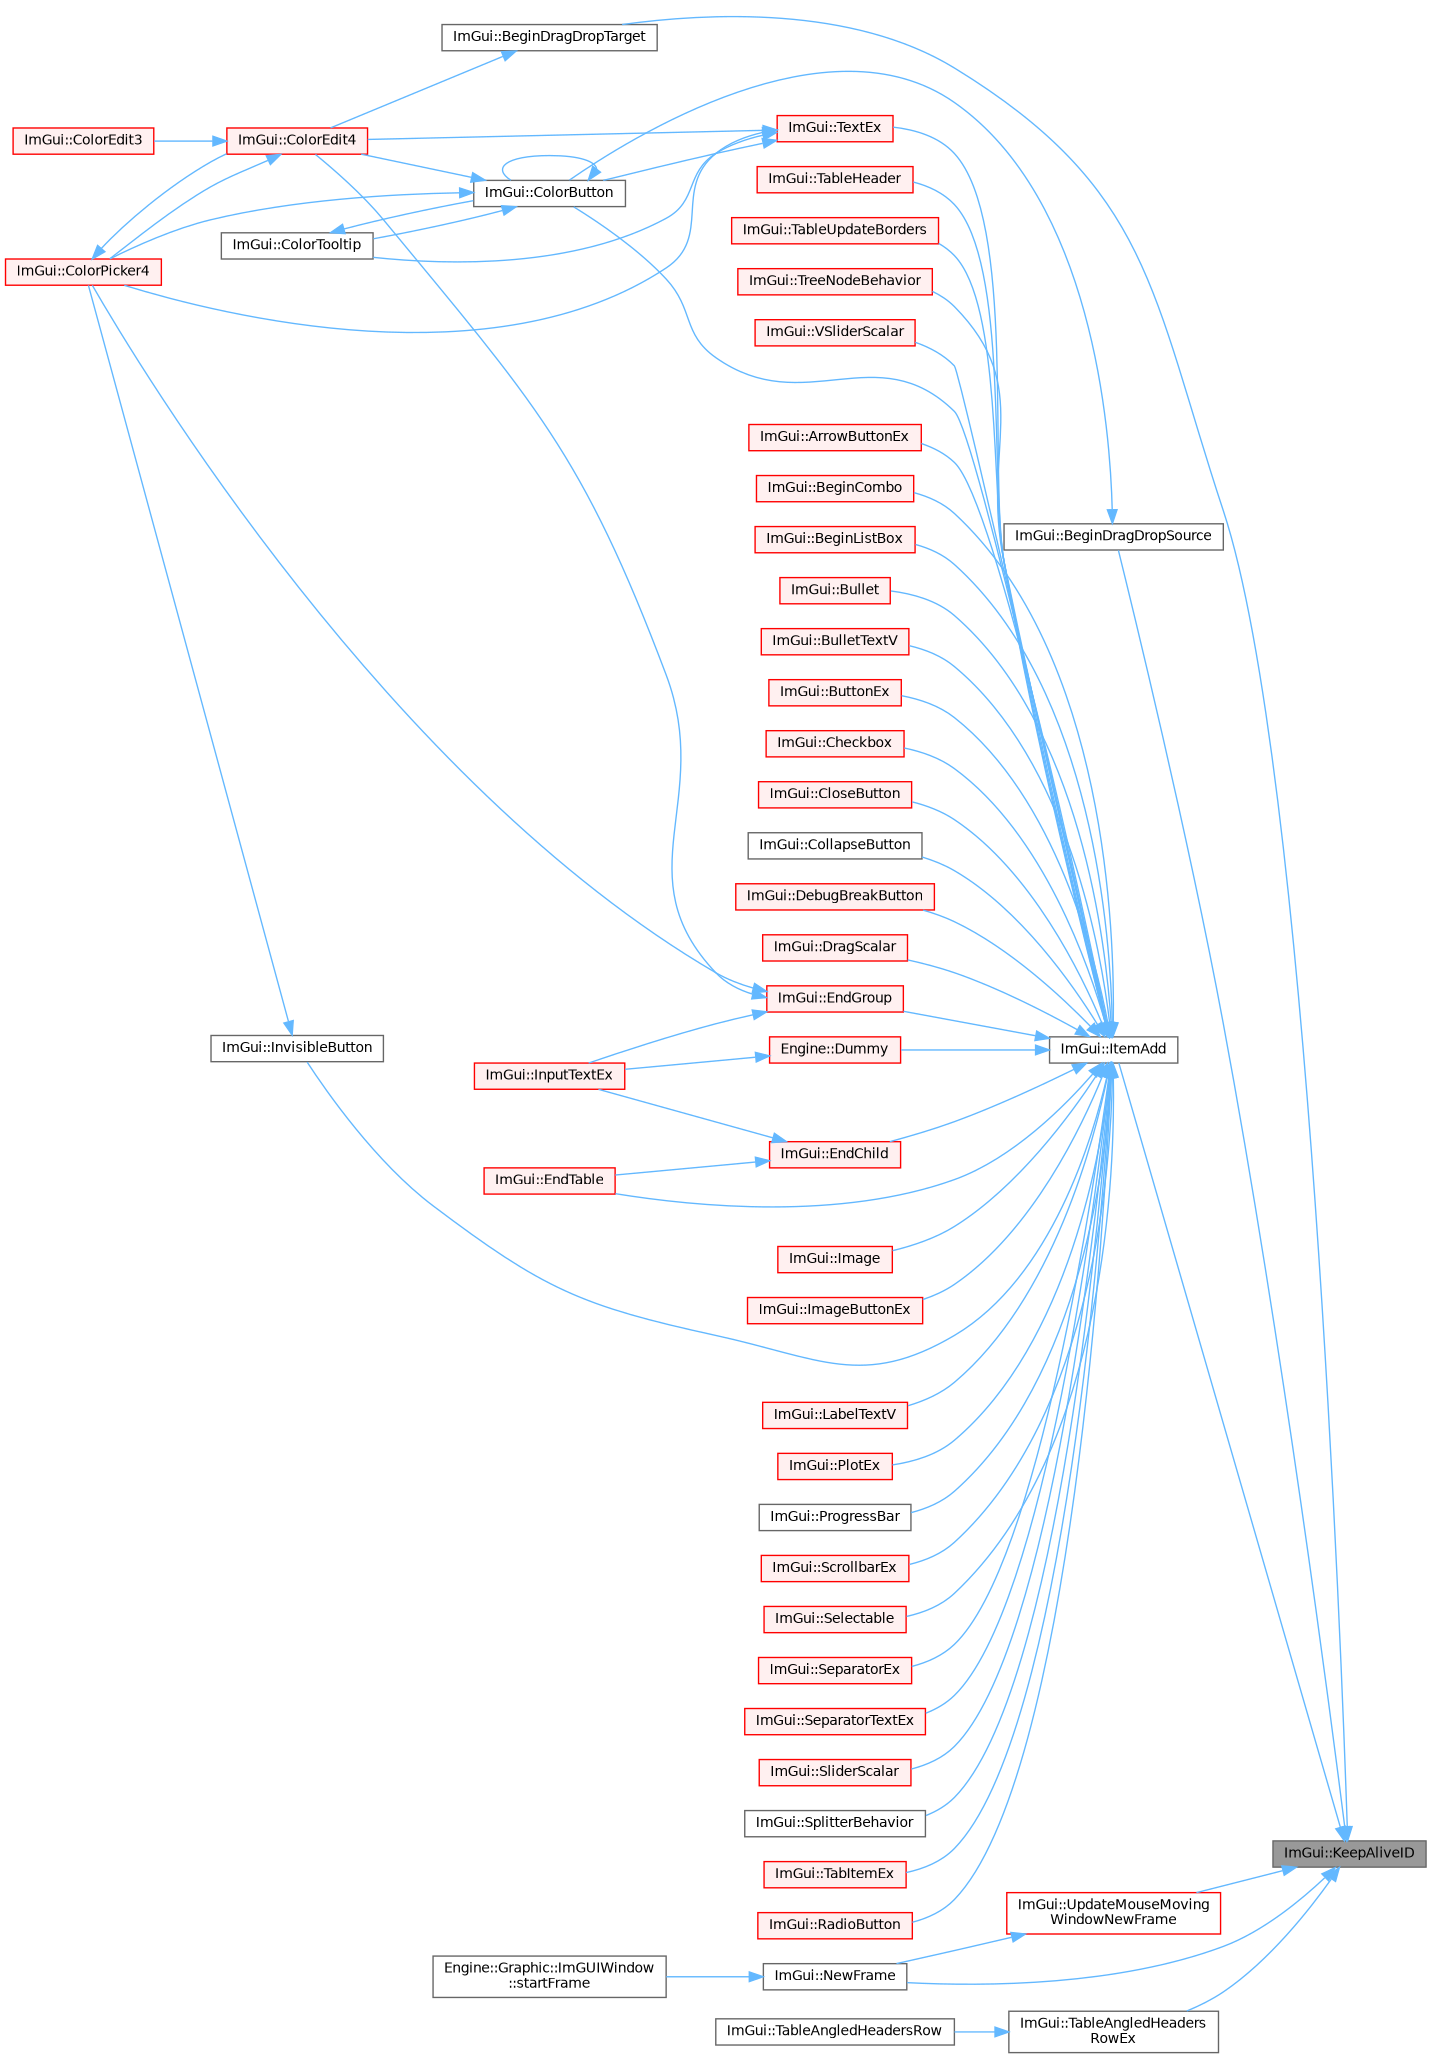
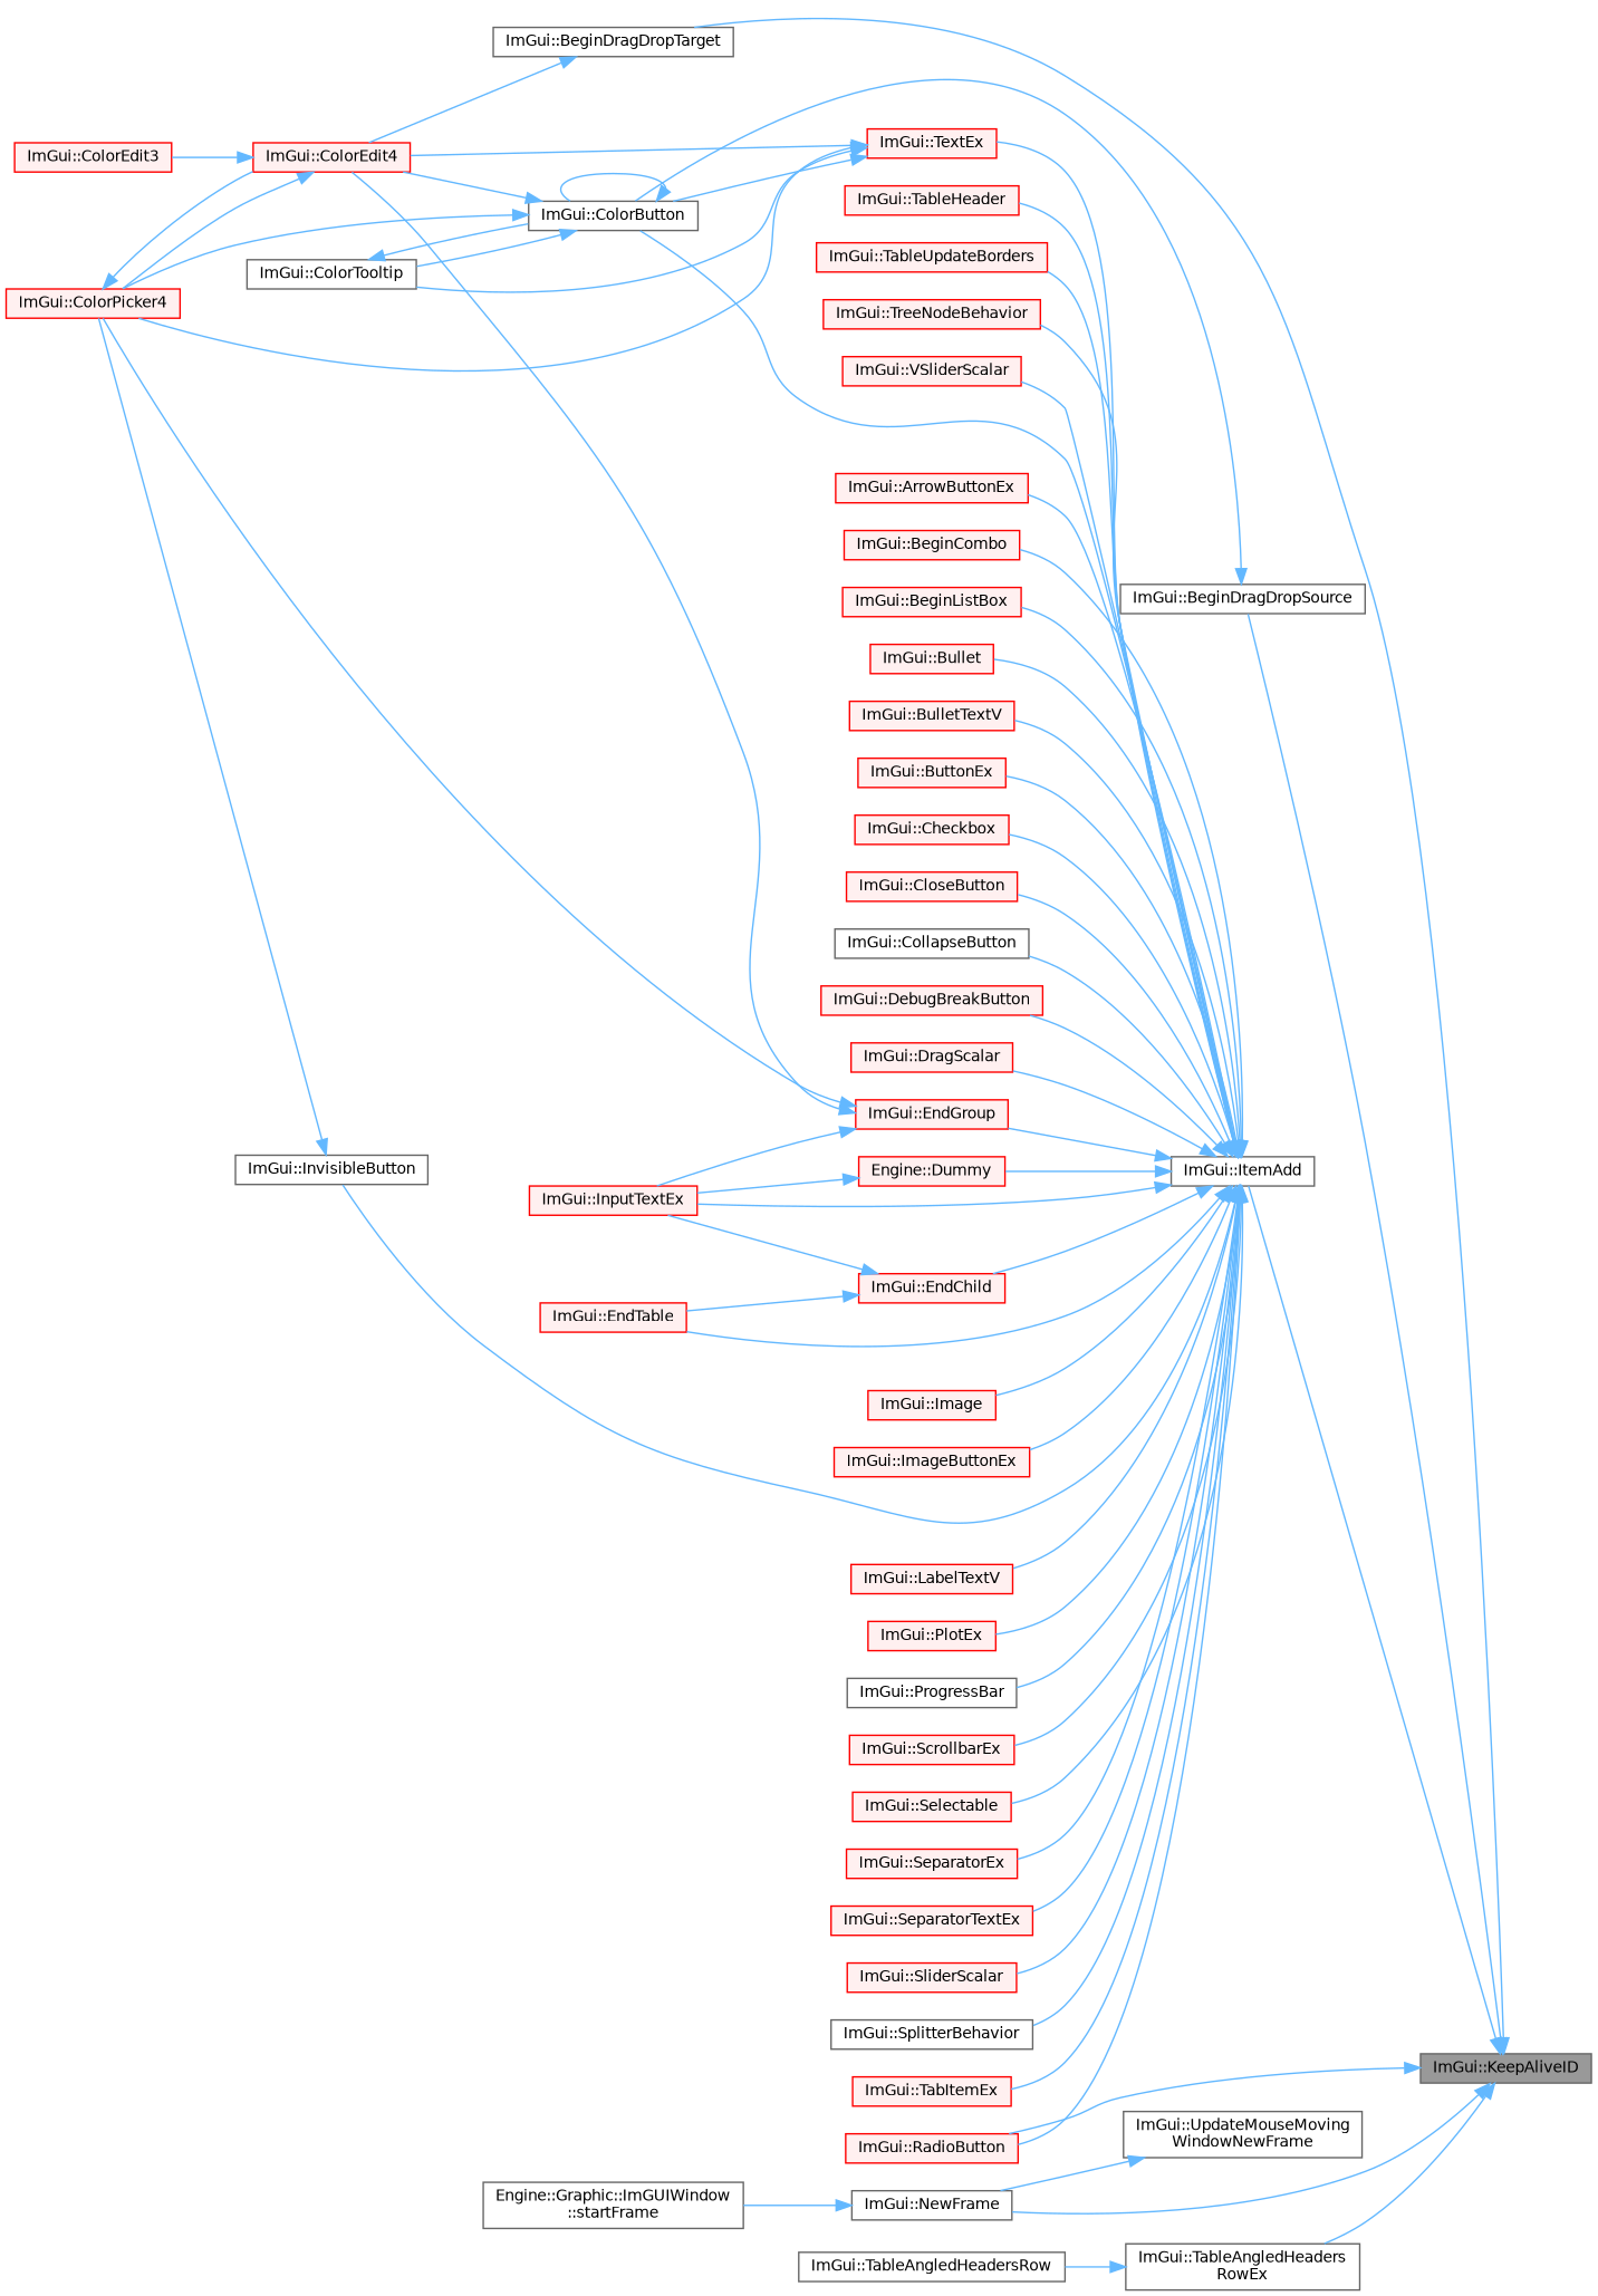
  digraph {
    rankdir=RL
    node [color=red fillcolor="#FFF0F0" fontname=Helvetica fontsize=10 shape=box style=filled]
    edge [color=steelblue1 dir=back fontname=Helvetica fontsize=10 labelfontname=Helvetica labelfontsize=10 style=solid]
    n1 [color=gray40 fillcolor=grey60 fontcolor=black height=0.2 label="ImGui::KeepAliveID" width=0.4]
    n2 [color=grey40 fillcolor=white height=0.2 label="ImGui::BeginDragDropSource" width=0.4]
    n3 [color=grey40 fillcolor=white height=0.2 label="ImGui::BeginDragDropTarget" width=0.4]
    n4 [color=grey40 fillcolor=white height=0.2 label="ImGui::ItemAdd" width=0.4]
    n5 [color=grey40 fillcolor=white height=0.2 label="ImGui::NewFrame" width=0.4]
    n6 [color=grey40 fillcolor=white height=0.2 label="ImGui::TableAngledHeaders\lRowEx" width=0.4]
-   n7 [fillcolor=white height=0.2 label="ImGui::UpdateMouseMoving\lWindowNewFrame" width=0.4]
+   n7 [color=grey40 fillcolor=white height=0.2 label="ImGui::UpdateMouseMoving\lWindowNewFrame" width=0.4]
    n8 [color=grey40 fillcolor=white height=0.2 label="ImGui::ColorButton" width=0.4]
    n9 [height=0.2 label="ImGui::ColorEdit4" width=0.4]
    n10 [height=0.2 label="ImGui::ArrowButtonEx" width=0.4]
    n11 [height=0.2 label="ImGui::BeginCombo" width=0.4]
    n12 [height=0.2 label="ImGui::BeginListBox" width=0.4]
    n13 [height=0.2 label="ImGui::Bullet" width=0.4]
    n14 [height=0.2 label="ImGui::BulletTextV" width=0.4]
    n15 [height=0.2 label="ImGui::ButtonEx" width=0.4]
    n16 [height=0.2 label="ImGui::Checkbox" width=0.4]
    n17 [height=0.2 label="ImGui::CloseButton" width=0.4]
    n18 [color=grey40 fillcolor=white height=0.2 label="ImGui::CollapseButton" width=0.4]
    n19 [height=0.2 label="ImGui::DebugBreakButton" width=0.4]
    n20 [height=0.2 label="ImGui::DragScalar" width=0.4]
    n21 [height=0.2 label="Engine::Dummy" width=0.4]
    n22 [height=0.2 label="ImGui::InputTextEx" width=0.4]
    n23 [height=0.2 label="ImGui::EndChild" width=0.4]
    n24 [height=0.2 label="ImGui::EndTable" width=0.4]
    n25 [height=0.2 label="ImGui::EndGroup" width=0.4]
    n26 [height=0.2 label="ImGui::Image" width=0.4]
    n27 [height=0.2 label="ImGui::ImageButtonEx" width=0.4]
    n28 [color=grey40 fillcolor=white height=0.2 label="ImGui::InvisibleButton" width=0.4]
    n29 [height=0.2 label="ImGui::LabelTextV" width=0.4]
    n30 [height=0.2 label="ImGui::PlotEx" width=0.4]
    n31 [color=grey40 fillcolor=white height=0.2 label="ImGui::ProgressBar" width=0.4]
    n32 [height=0.2 label="ImGui::RadioButton" width=0.4]
    n33 [height=0.2 label="ImGui::ScrollbarEx" width=0.4]
    n34 [height=0.2 label="ImGui::Selectable" width=0.4]
    n35 [height=0.2 label="ImGui::SeparatorEx" width=0.4]
    n36 [height=0.2 label="ImGui::SeparatorTextEx" width=0.4]
    n37 [height=0.2 label="ImGui::SliderScalar" width=0.4]
    n38 [color=grey40 fillcolor=white height=0.2 label="ImGui::SplitterBehavior" width=0.4]
    n39 [height=0.2 label="ImGui::TabItemEx" width=0.4]
    n40 [height=0.2 label="ImGui::TableHeader" width=0.4]
    n41 [height=0.2 label="ImGui::TableUpdateBorders" width=0.4]
    n42 [height=0.2 label="ImGui::TextEx" width=0.4]
    n43 [height=0.2 label="ImGui::TreeNodeBehavior" width=0.4]
    n44 [height=0.2 label="ImGui::VSliderScalar" width=0.4]
    n45 [color=grey40 fillcolor=white height=0.2 label="Engine::Graphic::ImGUIWindow\l::startFrame" width=0.4]
    n46 [color=grey40 fillcolor=white height=0.2 label="ImGui::TableAngledHeadersRow" width=0.4]
    n47 [height=0.2 label="ImGui::ColorPicker4" width=0.4]
    n48 [color=grey40 fillcolor=white height=0.2 label="ImGui::ColorTooltip" width=0.4]
    n49 [height=0.2 label="ImGui::ColorEdit3" width=0.4]
    n1 -> n2
    n1 -> n3
    n1 -> n4
    n1 -> n5
    n1 -> n6
-   n1 -> n7
+   n1 -> n32
    n2 -> n8
    n3 -> n9
    n4 -> n8
    n4 -> n10
    n4 -> n11
    n4 -> n12
    n4 -> n13
    n4 -> n14
    n4 -> n15
    n4 -> n16
    n4 -> n17
    n4 -> n18
    n4 -> n19
    n4 -> n20
    n4 -> n21
+   n4 -> n22
    n4 -> n23
    n4 -> n24
    n4 -> n25
    n4 -> n26
    n4 -> n27
    n4 -> n28
    n4 -> n29
    n4 -> n30
    n4 -> n31
    n4 -> n32
    n4 -> n33
    n4 -> n34
    n4 -> n35
    n4 -> n36
    n4 -> n37
    n4 -> n38
    n4 -> n39
    n4 -> n40
    n4 -> n41
    n4 -> n42
    n4 -> n43
    n4 -> n44
    n5 -> n45
    n6 -> n46
    n7 -> n5
    n8 -> n8
    n8 -> n9
    n8 -> n47
    n8 -> n48
    n9 -> n47
    n9 -> n49
    n21 -> n22
    n23 -> n22
    n23 -> n24
    n25 -> n9
    n25 -> n22
    n25 -> n47
    n28 -> n47
    n42 -> n8
    n42 -> n9
    n42 -> n47
    n42 -> n48
    n47 -> n9
    n48 -> n8
  }
